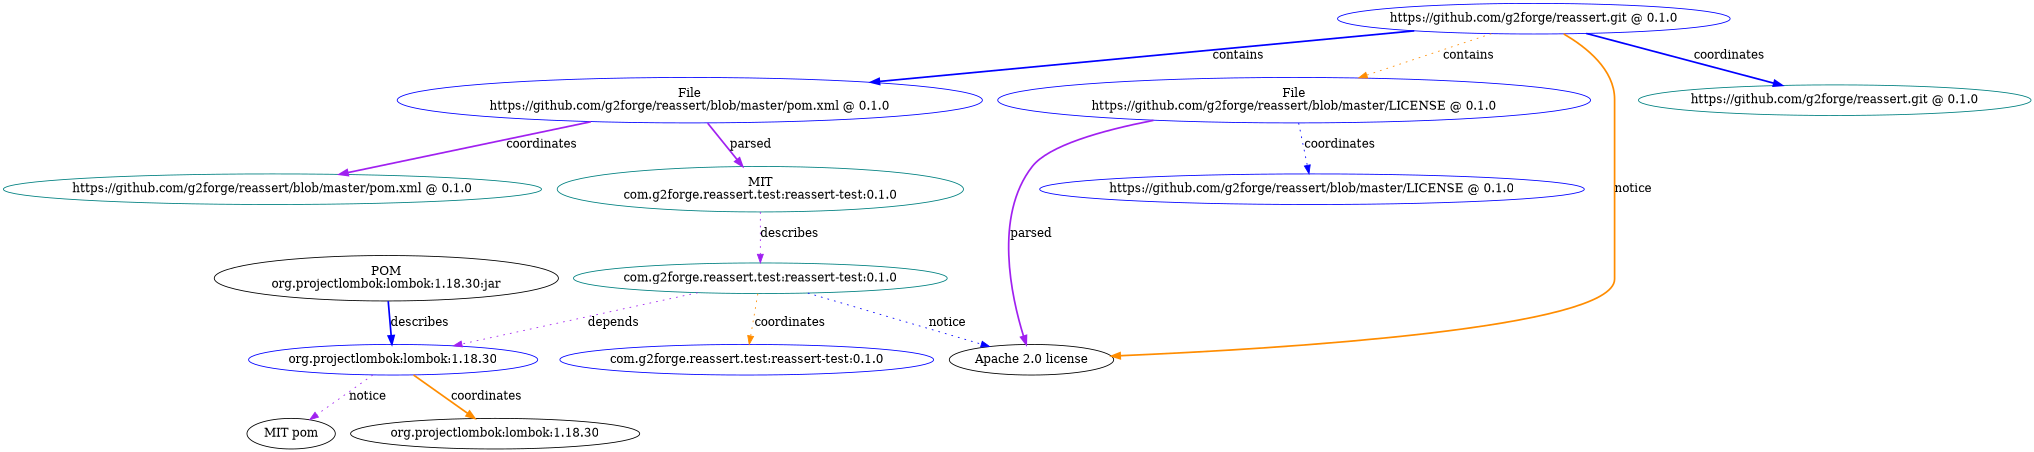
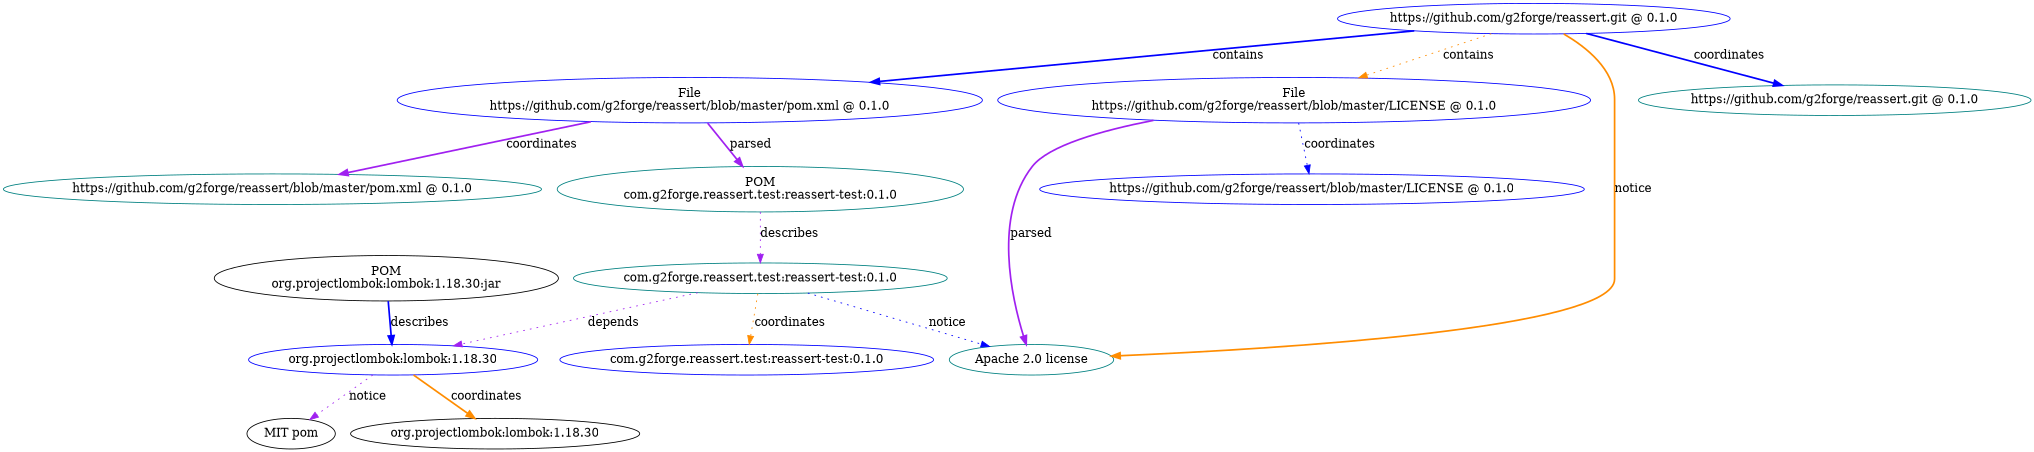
  digraph {
    node [color=blue]
    edge [color=purple style=bold]
-   n1 [color=black label="Apache 2.0 license"]
+   n1 [color=teal label="Apache 2.0 license"]
    n2 [color=black label="MIT pom"]
    n3 [label="com.g2forge.reassert.test:reassert-test:0.1.0"]
    n4 [color=teal label="com.g2forge.reassert.test:reassert-test:0.1.0"]
    n5 [label="org.projectlombok:lombok:1.18.30"]
    n6 [color=black label="org.projectlombok:lombok:1.18.30"]
-   n7 [color=teal label="MIT\ncom.g2forge.reassert.test:reassert-test:0.1.0"]
+   n7 [color=teal label="POM\ncom.g2forge.reassert.test:reassert-test:0.1.0"]
    n8 [label="https://github.com/g2forge/reassert/blob/master/LICENSE @ 0.1.0"]
    n9 [label="File\nhttps://github.com/g2forge/reassert/blob/master/LICENSE @ 0.1.0"]
    n10 [color=teal label="https://github.com/g2forge/reassert/blob/master/pom.xml @ 0.1.0"]
    n11 [label="File\nhttps://github.com/g2forge/reassert/blob/master/pom.xml @ 0.1.0"]
    n12 [color=teal label="https://github.com/g2forge/reassert.git @ 0.1.0"]
    n13 [label="https://github.com/g2forge/reassert.git @ 0.1.0"]
    n14 [color=black label="POM\norg.projectlombok:lombok:1.18.30:jar"]
    n4 -> n1 [color=blue label=notice style=dotted]
    n4 -> n3 [color=darkorange label=coordinates style=dotted]
    n4 -> n5 [label=depends style=dotted]
    n5 -> n2 [label=notice style=dotted]
    n5 -> n6 [color=darkorange label=coordinates]
    n7 -> n4 [label=describes style=dotted]
    n9 -> n1 [label=parsed]
    n9 -> n8 [color=blue label=coordinates style=dotted]
    n11 -> n7 [label=parsed]
    n11 -> n10 [label=coordinates]
    n13 -> n1 [color=darkorange label=notice]
    n13 -> n9 [color=darkorange label=contains style=dotted]
    n13 -> n11 [color=blue label=contains]
    n13 -> n12 [color=blue label=coordinates]
    n14 -> n5 [color=blue label=describes]
  }
